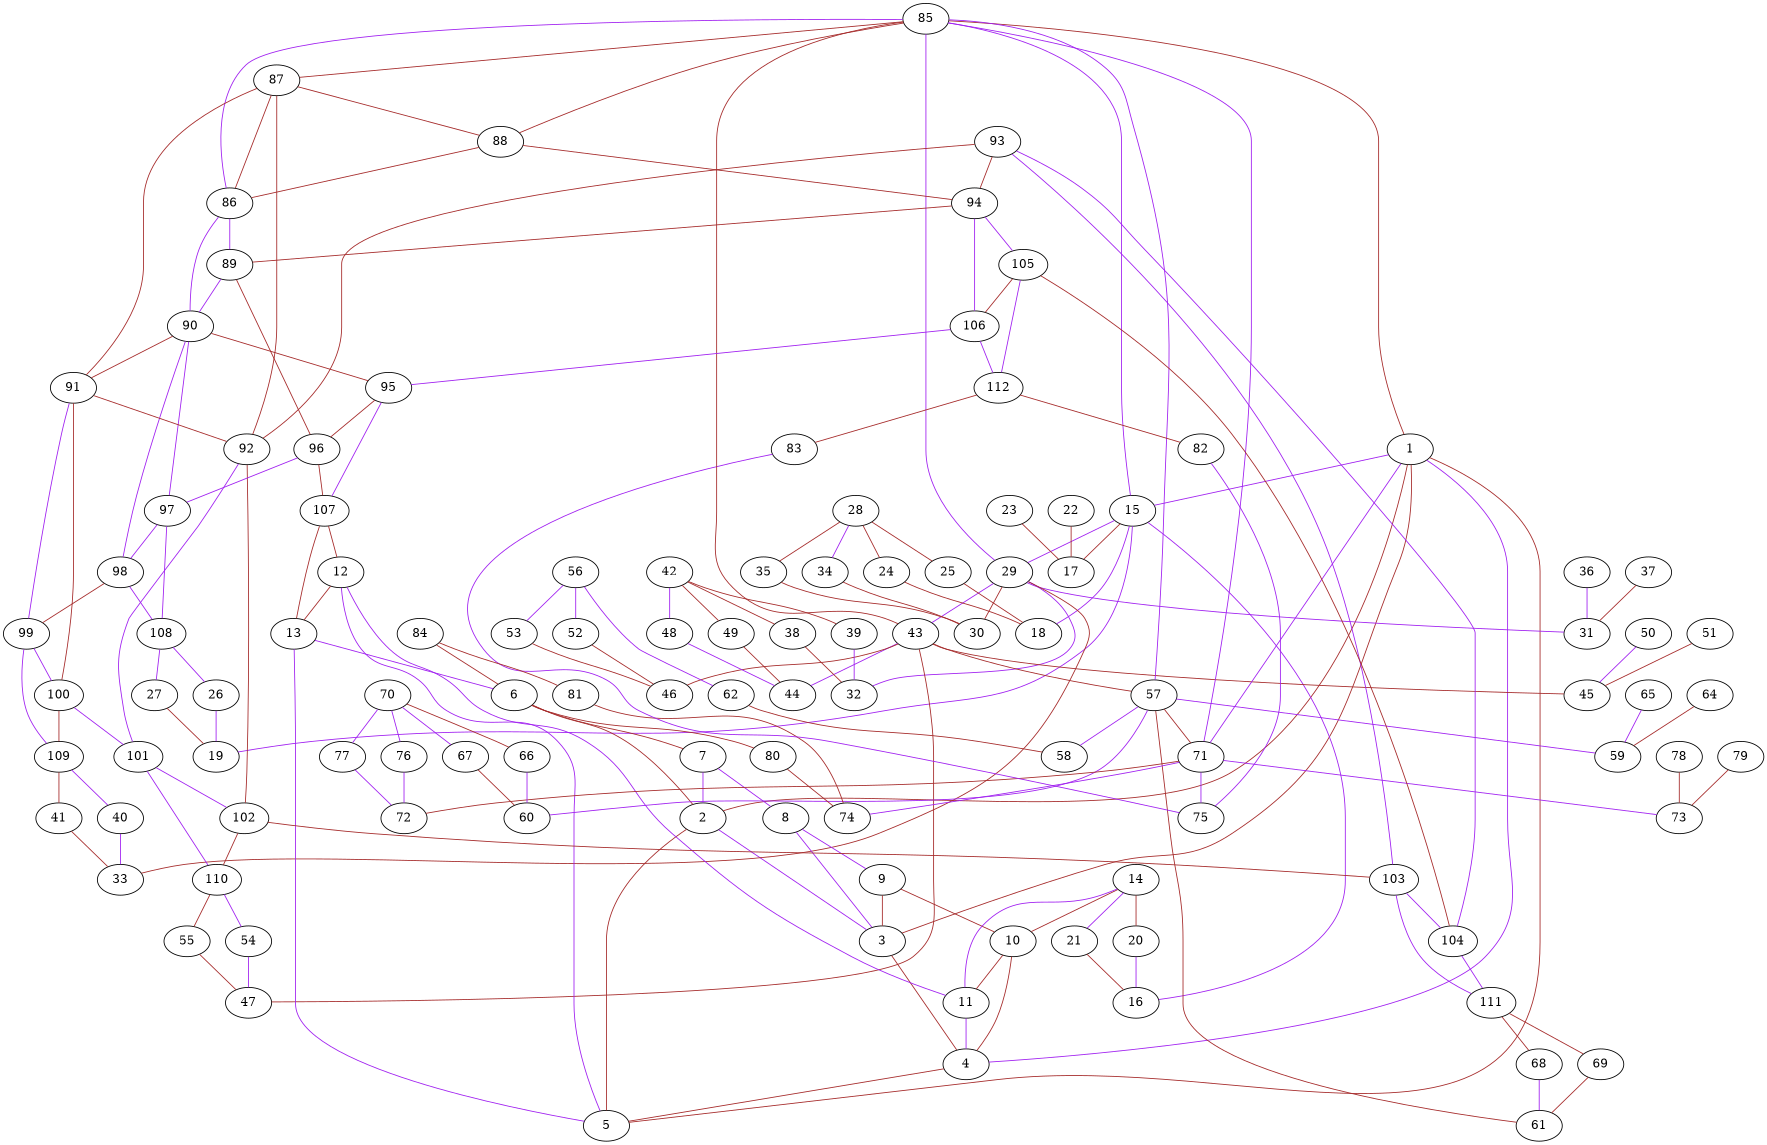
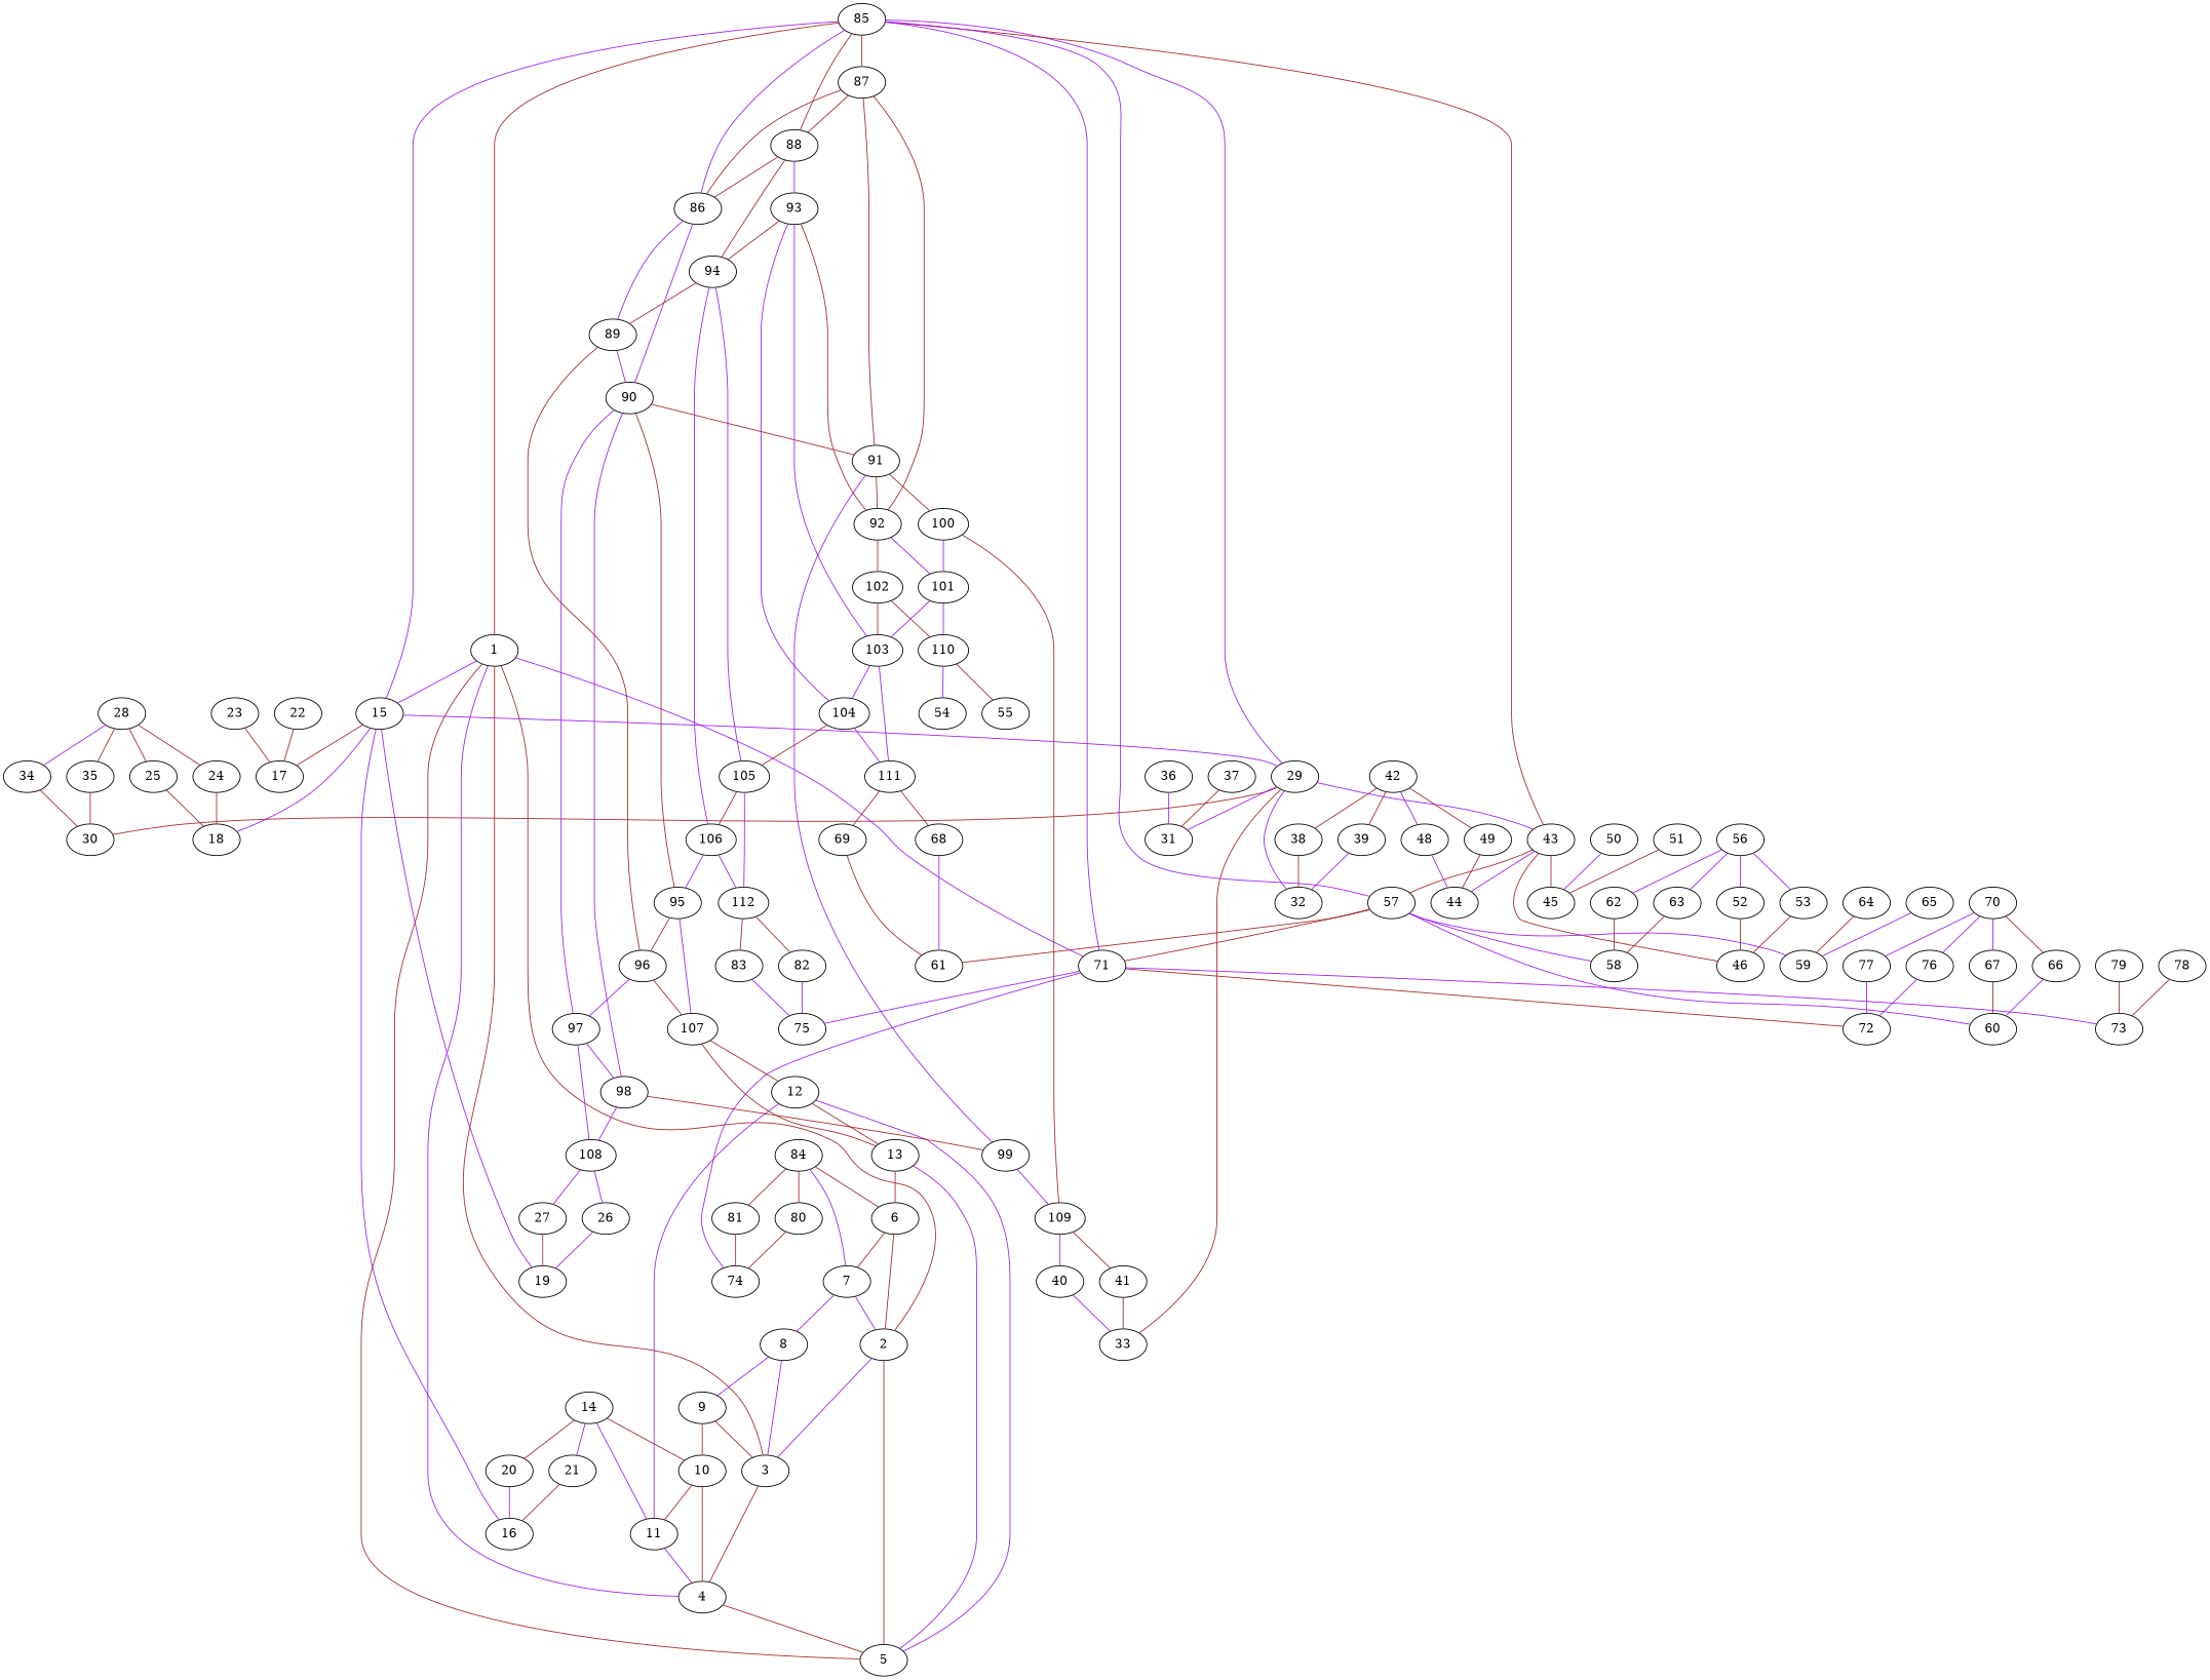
  graph {
    edge [color=brown]
    1
    2
    3
    4
    5
    15
    16
    17
    18
    19
    29
    30
    31
    32
    33
    43
    6
    7
    8
    9
    10
    11
    12
    13
    14
    20
    21
    44
    45
    46
-   47
    57
    22
    23
    24
    25
    26
    27
    28
    34
    35
    58
    59
    60
    61
    71
    36
    37
    38
    39
    40
    41
    42
    48
    49
    72
    73
    74
    75
    50
    51
    52
    53
    54
    55
    56
    62
+   63
    64
    65
    66
    67
    68
    69
    70
    76
    77
    78
    79
    80
    81
    82
    83
    84
    85
    86
    87
    88
    89
    90
    91
    92
    93
    94
    96
    95
    97
    98
    99
    100
    101
    102
    103
    104
    105
    106
    107
    108
    109
    110
    111
    112
    1 -- 2
    1 -- 3
    1 -- 4 [color=purple]
    1 -- 5
    1 -- 15 [color=purple]
    2 -- 3 [color=purple]
    3 -- 4
    4 -- 5
    5 -- 2
    15 -- 16 [color=purple]
    15 -- 17
    15 -- 18 [color=purple]
    15 -- 19 [color=purple]
    15 -- 29 [color=purple]
    29 -- 30
    29 -- 31 [color=purple]
    29 -- 32 [color=purple]
    29 -- 33
    29 -- 43 [color=purple]
    43 -- 44 [color=purple]
    43 -- 45
    43 -- 46
-   43 -- 47
    43 -- 57
    6 -- 2
    6 -- 7
    7 -- 2 [color=purple]
    7 -- 8 [color=purple]
    8 -- 3 [color=purple]
    8 -- 9 [color=purple]
    9 -- 3
    9 -- 10
    10 -- 4
    10 -- 11
    11 -- 4 [color=purple]
    11 -- 12 [color=purple]
    12 -- 5 [color=purple]
    12 -- 13
    13 -- 5 [color=purple]
-   13 -- 6 [color=purple]
+   13 -- 6
    14 -- 10
    14 -- 11 [color=purple]
    14 -- 20
    14 -- 21 [color=purple]
    20 -- 16 [color=purple]
    21 -- 16
    57 -- 58 [color=purple]
    57 -- 59 [color=purple]
    57 -- 60 [color=purple]
    57 -- 61
    57 -- 71
    22 -- 17
    23 -- 17
    24 -- 18
    25 -- 18
    26 -- 19 [color=purple]
    27 -- 19
    28 -- 24
    28 -- 25
    28 -- 34 [color=purple]
    28 -- 35
    34 -- 30
    35 -- 30
    71 -- 1 [color=purple]
    71 -- 72
    71 -- 73 [color=purple]
    71 -- 74 [color=purple]
    71 -- 75 [color=purple]
    36 -- 31 [color=purple]
    37 -- 31
    38 -- 32
    39 -- 32 [color=purple]
    40 -- 33 [color=purple]
    41 -- 33
    42 -- 38
    42 -- 39
    42 -- 48 [color=purple]
    42 -- 49
    48 -- 44 [color=purple]
    49 -- 44
    50 -- 45 [color=purple]
    51 -- 45
    52 -- 46
    53 -- 46
-   54 -- 47 [color=purple]
-   55 -- 47
    56 -- 52 [color=purple]
    56 -- 53 [color=purple]
    56 -- 62 [color=purple]
+   56 -- 63 [color=purple]
    62 -- 58
+   63 -- 58
    64 -- 59
    65 -- 59 [color=purple]
    66 -- 60 [color=purple]
    67 -- 60
    68 -- 61 [color=purple]
    69 -- 61
    70 -- 66
    70 -- 67 [color=purple]
    70 -- 76 [color=purple]
    70 -- 77 [color=purple]
    76 -- 72 [color=purple]
    77 -- 72 [color=purple]
    78 -- 73
    79 -- 73
    80 -- 74
    81 -- 74
    82 -- 75 [color=purple]
    83 -- 75 [color=purple]
    84 -- 6
-   6 -- 80
+   84 -- 7 [color=purple]
+   84 -- 80
    84 -- 81
    85 -- 1
    85 -- 15 [color=purple]
    85 -- 29 [color=purple]
    85 -- 43
    85 -- 57 [color=purple]
    85 -- 71 [color=purple]
    85 -- 86 [color=purple]
    85 -- 87
    85 -- 88
    86 -- 87
    86 -- 89 [color=purple]
    86 -- 90 [color=purple]
    87 -- 88
    87 -- 91
    87 -- 92
    88 -- 86
+   88 -- 93 [color=purple]
    88 -- 94
    89 -- 90 [color=purple]
    89 -- 96
    90 -- 91
    90 -- 95
    90 -- 97 [color=purple]
    90 -- 98 [color=purple]
    91 -- 92
    91 -- 99 [color=purple]
    91 -- 100
    92 -- 93
    92 -- 101 [color=purple]
    92 -- 102
    93 -- 94
    93 -- 103 [color=purple]
    93 -- 104 [color=purple]
    94 -- 89
    94 -- 105 [color=purple]
    94 -- 106 [color=purple]
    96 -- 97 [color=purple]
    96 -- 107
    95 -- 96
    95 -- 107 [color=purple]
    97 -- 98 [color=purple]
    97 -- 108 [color=purple]
    98 -- 99
    98 -- 108 [color=purple]
-   99 -- 100 [color=purple]
    99 -- 109 [color=purple]
    100 -- 101 [color=purple]
    100 -- 109
-   101 -- 102 [color=purple]
+   101 -- 103 [color=purple]
    101 -- 110 [color=purple]
    102 -- 103
    102 -- 110
    103 -- 104 [color=purple]
    103 -- 111 [color=purple]
    104 -- 105
    104 -- 111 [color=purple]
    105 -- 106
    105 -- 112 [color=purple]
    106 -- 95 [color=purple]
    106 -- 112 [color=purple]
    107 -- 12
    107 -- 13
    108 -- 26 [color=purple]
    108 -- 27 [color=purple]
    109 -- 40 [color=purple]
    109 -- 41
    110 -- 54 [color=purple]
    110 -- 55
    111 -- 68
    111 -- 69
    112 -- 82
    112 -- 83
  }
